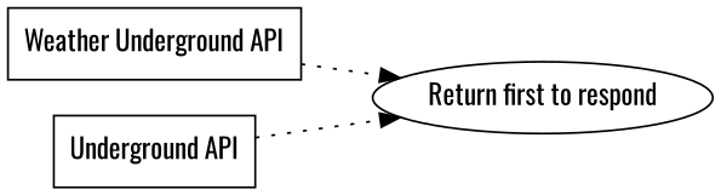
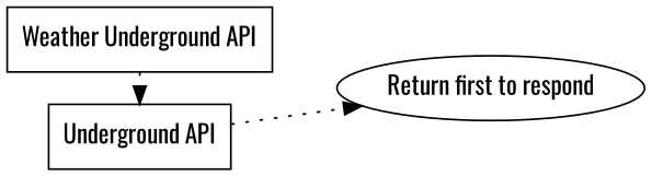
  digraph {
    fontname=Oswald
    rankdir=LR
    node [fontname=Oswald shape=box]
    edge [fontname=Oswald style=dotted]
    n1 [label="Weather Underground API"]
    n2 [label="Underground API"]
    n3 [label="Return first to respond" shape=""]
    subgraph sub_1 {
      rank=same
      n1
      n2
    }
-   n1 -> n3
+   n1 -> n2
    n2 -> n3
  }
